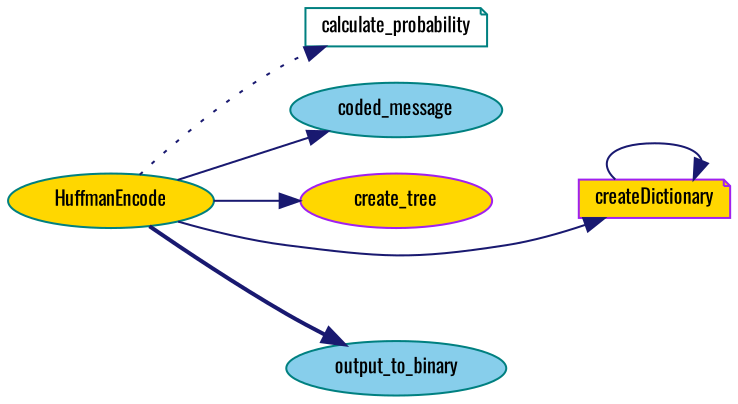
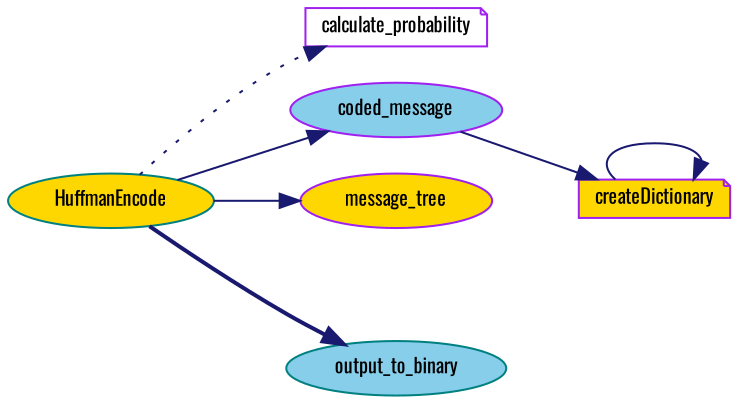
  digraph {
    fontname=Oswald
    rankdir=LR
    node [color=teal fillcolor=gold fontname=Oswald fontsize=10 shape=ellipse style=filled]
    edge [color=midnightblue fontname=Oswald fontsize=10 labelfontname=Helvetica labelfontsize=10 style=solid]
    n1 [fontcolor=black height=0.2 label=HuffmanEncode width=0.4]
-   n2 [fillcolor=white height=0.2 label=calculate_probability shape=note width=0.4]
-   n3 [fillcolor=skyblue height=0.2 label=coded_message width=0.4]
-   n4 [color=purple height=0.2 label=create_tree width=0.4]
+   n2 [color=purple fillcolor=white height=0.2 label=calculate_probability shape=note width=0.4]
+   n3 [color=purple fillcolor=skyblue height=0.2 label=coded_message width=0.4]
+   n4 [color=purple height=0.2 label=message_tree width=0.4]
    n5 [color=purple height=0.2 label=createDictionary shape=note width=0.4]
    n6 [fillcolor=skyblue height=0.2 label=output_to_binary width=0.4]
    n1 -> n2 [style=dotted]
    n1 -> n3
    n1 -> n4
-   n1 -> n5
+   n3 -> n5
    n1 -> n6 [style=bold]
    n5 -> n5
  }
